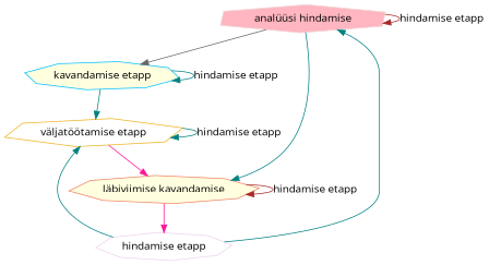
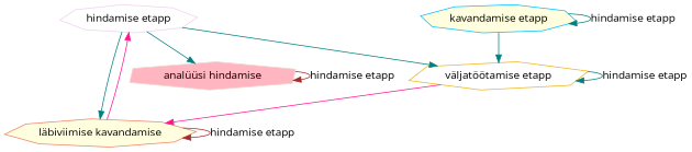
  digraph {
    fontname="Open Sans"
    fontsize=36
    node [distortion=0.936354 fillcolor=lightyellow fontname="Open Sans" orientation=28 shape=octagon sides=9 skew=-0.126818 style=filled]
    edge [color=teal fontname="Open Sans"]
    n1 [color=mistyrose2 fillcolor=lightpink label="analüüsi hindamise" shape=hexagon]
    "kavandamise etapp" [color=deepskyblue distortion=0.238792 orientation=11 sides=5 skew=0.995935]
    "väljatöötamise etapp" [color=goldenrod2 distortion=0.019636 fillcolor=white orientation=79 shape=hexagon sides=8 skew=-0.440424]
    n4 [color=salmon2 label="läbiviimise kavandamise"]
    "hindamise etapp" [color=thistle2 fillcolor=white]
    n1 -> n1 [color=brown label="hindamise etapp"]
-   n1 -> "kavandamise etapp" [color=gray40]
    "kavandamise etapp" -> "kavandamise etapp" [label="hindamise etapp"]
    "kavandamise etapp" -> "väljatöötamise etapp"
    "väljatöötamise etapp" -> "väljatöötamise etapp" [label="hindamise etapp"]
    "väljatöötamise etapp" -> n4 [color=deeppink]
    n4 -> n4 [color=brown label="hindamise etapp"]
    n4 -> "hindamise etapp" [color=deeppink]
    "hindamise etapp" -> n1
    "hindamise etapp" -> "väljatöötamise etapp"
-   n1 -> n4
+   "hindamise etapp" -> n4
  }
